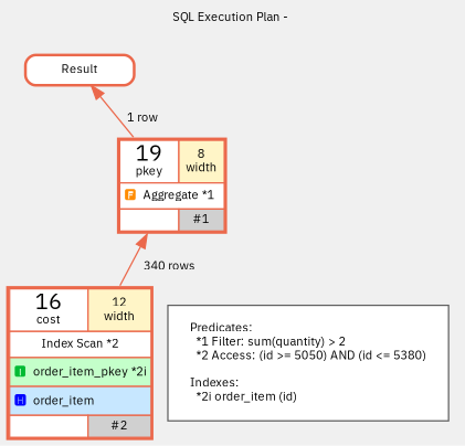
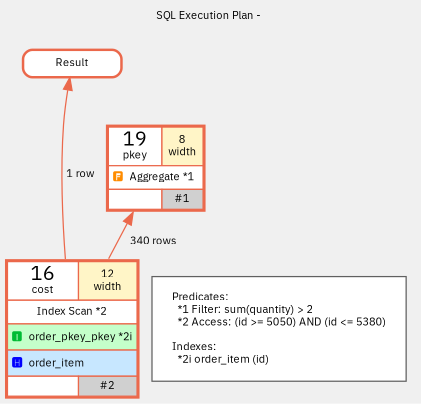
  digraph {
    bgcolor="#f0f0f0"
    fontname="IBM Plex Sans"
    fontsize=9
    label="SQL Execution Plan - "
    labelloc=t
    rankdir=BT
    ranksep=0.25
    node [color="#eb684b" fontname="IBM Plex Sans" fontsize=9 shape=none style=rounded]
    edge [color="#eb684b" fontname="IBM Plex Sans" fontsize=9]
    n1 [fillcolor="#ffffff" height=0.3 label=Result penwidth=2 shape=rectangle style="rounded, filled" width=1.1]
    n2 [height=0 label=<<table cellspacing="0" border="2" cellborder="1"><tr><td bgcolor="#ffffff" width="40%"><font point-size="16">19</font><br/>pkey</td><td bgcolor="#fff5c7">8<br/>width</td></tr><tr><td bgcolor="#ffffff" colspan="2"><font point-size="10" color="#ff8c00">&#127349;</font><font point-size="12" color="red"> </font>Aggregate *1<font point-size="12"> </font></td></tr><tr><td bgcolor="#ffffff" colspan="1" align="left" cellpadding="1"></td><td bgcolor="#d0d0d0" width="10%">#1</td></tr></table>> margin=0 width=0]
-   n3 [height=0 label=<<table cellspacing="0" border="2" cellborder="1"><tr><td bgcolor="#ffffff" width="40%"><font point-size="16">16</font><br/>cost</td><td bgcolor="#fff5c7">12<br/>width</td></tr><tr><td bgcolor="#ffffff" colspan="2"><font point-size="12" color="red"> </font>Index Scan *2<font point-size="12"> </font></td></tr><tr><td bgcolor="#c4ffca" align="left" colspan="2"><font point-size="10" color="#00bb34">&#127352;</font><font point-size="14" color="red"> </font>order_item_pkey *2i</td></tr><tr><td bgcolor="#c7e7ff" align="left" colspan="2"><font point-size="10" color="blue"><b>&#127351;</b></font><font point-size="14" color="red"> </font>order_item</td></tr><tr><td bgcolor="#ffffff" colspan="1" align="left" cellpadding="1"></td><td bgcolor="#d0d0d0" width="10%">#2</td></tr></table>> margin=0 width=0]
+   n3 [height=0 label=<<table cellspacing="0" border="2" cellborder="1"><tr><td bgcolor="#ffffff" width="40%"><font point-size="16">16</font><br/>cost</td><td bgcolor="#fff5c7">12<br/>width</td></tr><tr><td bgcolor="#ffffff" colspan="2"><font point-size="12" color="red"> </font>Index Scan *2<font point-size="12"> </font></td></tr><tr><td bgcolor="#c4ffca" align="left" colspan="2"><font point-size="10" color="#00bb34">&#127352;</font><font point-size="14" color="red"> </font>order_pkey_pkey *2i</td></tr><tr><td bgcolor="#c7e7ff" align="left" colspan="2"><font point-size="10" color="blue"><b>&#127351;</b></font><font point-size="14" color="red"> </font>order_item</td></tr><tr><td bgcolor="#ffffff" colspan="1" align="left" cellpadding="1"></td><td bgcolor="#d0d0d0" width="10%">#2</td></tr></table>> margin=0 width=0]
    n4 [label="Predicates:\l  *1 Filter: sum(quantity) > 2\l  *2 Access: (id >= 5050) AND (id <= 5380)\l\nIndexes:\l  *2i order_item (id)\l" shape=plaintext style=solid color=""]
    subgraph sub_1 {
      bgcolor="#808080"
      n1
      n2
      n3
    }
    subgraph cluster_2 {
      bgcolor=white
      color="#606060"
      label=""
      rank=source
      n4
    }
-   n2 -> n1 [label="\l 1 row"]
+   n3 -> n1 [label="\l 1 row"]
    n3 -> n2 [label="\l 340 rows"]
  }
